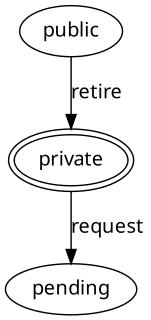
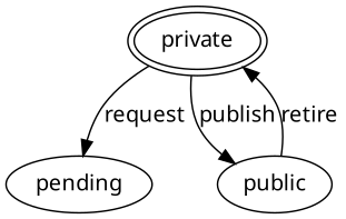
  digraph {
    fontname="Noto Sans"
    node [fontname="Noto Sans"]
    edge [fontname="Noto Sans"]
    private [peripheries=2]
    pending
    public
    private -> pending [label=request]
+   private -> public [label=publish]
    public -> private [label=retire]
  }
